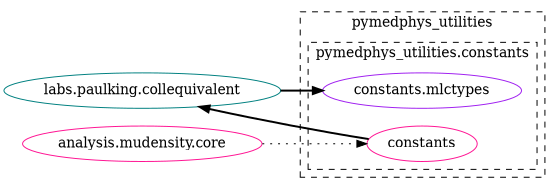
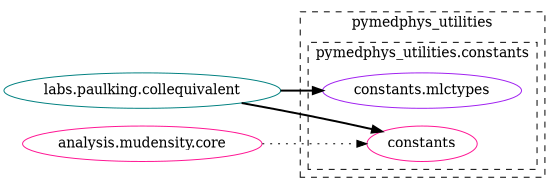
  strict digraph {
    rankdir=LR
    node [color=deeppink]
    edge [color=black style=bold]
    n1 [color=purple label="constants.mlctypes"]
    n2 [label=constants]
    n3 [label="analysis.mudensity.core"]
    n4 [color=teal label="labs.paulking.collequivalent"]
    subgraph cluster_1 {
      label=pymedphys_utilities
      style=dashed
      subgraph cluster_2 {
        label="pymedphys_utilities.constants"
        style=dashed
        subgraph sub_3 {
          label="pymedphys_utilities.constants"
          rank=same
          style=dashed
          n1
        }
        subgraph sub_4 {
          label="pymedphys_utilities.constants"
          rank=same
          style=dashed
          n2
        }
      }
    }
    n3 -> n2 [style=dotted]
    n4 -> n1
-   n2 -> n4
+   n4 -> n2
  }
